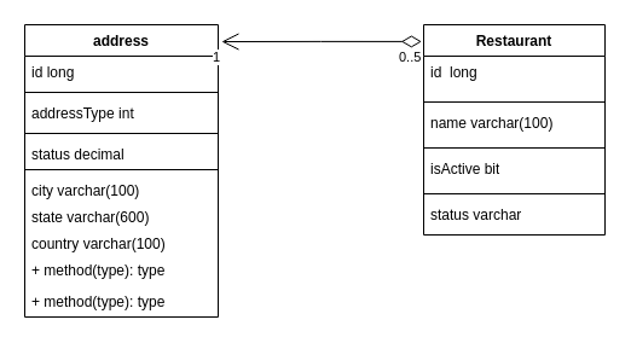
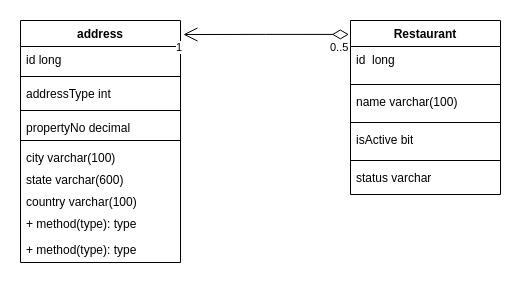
  <mxCell id="0" />
  <mxCell id="1" parent="0" />
  <mxCell id="2" value="Restaurant" style="swimlane;fontStyle=1;align=center;verticalAlign=top;childLayout=stackLayout;horizontal=1;startSize=26;horizontalStack=0;resizeParent=1;resizeParentMax=0;resizeLast=0;collapsible=1;marginBottom=0;whiteSpace=wrap;html=1;" vertex="1" parent="1"><mxGeometry x="350" y="20" width="150" height="174" as="geometry" /></mxCell>
  <mxCell id="3" value="id&amp;nbsp; long" style="text;strokeColor=none;fillColor=none;align=left;verticalAlign=top;spacingLeft=4;spacingRight=4;overflow=hidden;rotatable=0;points=[[0,0.5],[1,0.5]];portConstraint=eastwest;whiteSpace=wrap;html=1;" vertex="1" parent="2"><mxGeometry y="26" width="150" height="34" as="geometry" /></mxCell>
  <mxCell id="4" value="" style="line;strokeWidth=1;fillColor=none;align=left;verticalAlign=middle;spacingTop=-1;spacingLeft=3;spacingRight=3;rotatable=0;labelPosition=right;points=[];portConstraint=eastwest;strokeColor=inherit;" vertex="1" parent="2"><mxGeometry y="60" width="150" height="8" as="geometry" /></mxCell>
  <mxCell id="5" value="name varchar(100)" style="text;strokeColor=none;fillColor=none;align=left;verticalAlign=top;spacingLeft=4;spacingRight=4;overflow=hidden;rotatable=0;points=[[0,0.5],[1,0.5]];portConstraint=eastwest;whiteSpace=wrap;html=1;" vertex="1" parent="2"><mxGeometry y="68" width="150" height="30" as="geometry" /></mxCell>
  <mxCell id="6" value="" style="line;strokeWidth=1;fillColor=none;align=left;verticalAlign=middle;spacingTop=-1;spacingLeft=3;spacingRight=3;rotatable=0;labelPosition=right;points=[];portConstraint=eastwest;strokeColor=inherit;" vertex="1" parent="2"><mxGeometry y="98" width="150" height="8" as="geometry" /></mxCell>
  <mxCell id="7" value="isActive bit" style="text;strokeColor=none;fillColor=none;align=left;verticalAlign=top;spacingLeft=4;spacingRight=4;overflow=hidden;rotatable=0;points=[[0,0.5],[1,0.5]];portConstraint=eastwest;whiteSpace=wrap;html=1;" vertex="1" parent="2"><mxGeometry y="106" width="150" height="30" as="geometry" /></mxCell>
  <mxCell id="8" value="" style="line;strokeWidth=1;fillColor=none;align=left;verticalAlign=middle;spacingTop=-1;spacingLeft=3;spacingRight=3;rotatable=0;labelPosition=right;points=[];portConstraint=eastwest;strokeColor=inherit;" vertex="1" parent="2"><mxGeometry y="136" width="150" height="8" as="geometry" /></mxCell>
  <mxCell id="9" value="status varchar" style="text;strokeColor=none;fillColor=none;align=left;verticalAlign=top;spacingLeft=4;spacingRight=4;overflow=hidden;rotatable=0;points=[[0,0.5],[1,0.5]];portConstraint=eastwest;whiteSpace=wrap;html=1;" vertex="1" parent="2"><mxGeometry y="144" width="150" height="30" as="geometry" /></mxCell>
  <mxCell id="10" value="address" style="swimlane;fontStyle=1;align=center;verticalAlign=top;childLayout=stackLayout;horizontal=1;startSize=26;horizontalStack=0;resizeParent=1;resizeParentMax=0;resizeLast=0;collapsible=1;marginBottom=0;whiteSpace=wrap;html=1;" vertex="1" parent="1"><mxGeometry x="20" y="20" width="160" height="242" as="geometry" /></mxCell>
  <mxCell id="11" value="id long" style="text;strokeColor=none;fillColor=none;align=left;verticalAlign=top;spacingLeft=4;spacingRight=4;overflow=hidden;rotatable=0;points=[[0,0.5],[1,0.5]];portConstraint=eastwest;whiteSpace=wrap;html=1;" vertex="1" parent="10"><mxGeometry y="26" width="160" height="26" as="geometry" /></mxCell>
  <mxCell id="12" value="" style="line;strokeWidth=1;fillColor=none;align=left;verticalAlign=middle;spacingTop=-1;spacingLeft=3;spacingRight=3;rotatable=0;labelPosition=right;points=[];portConstraint=eastwest;strokeColor=inherit;" vertex="1" parent="10"><mxGeometry y="52" width="160" height="8" as="geometry" /></mxCell>
  <mxCell id="13" value="addressType int" style="text;strokeColor=none;fillColor=none;align=left;verticalAlign=top;spacingLeft=4;spacingRight=4;overflow=hidden;rotatable=0;points=[[0,0.5],[1,0.5]];portConstraint=eastwest;whiteSpace=wrap;html=1;" vertex="1" parent="10"><mxGeometry y="60" width="160" height="26" as="geometry" /></mxCell>
  <mxCell id="14" value="" style="line;strokeWidth=1;fillColor=none;align=left;verticalAlign=middle;spacingTop=-1;spacingLeft=3;spacingRight=3;rotatable=0;labelPosition=right;points=[];portConstraint=eastwest;strokeColor=inherit;" vertex="1" parent="10"><mxGeometry y="86" width="160" height="8" as="geometry" /></mxCell>
- <mxCell id="15" value="status decimal" style="text;strokeColor=none;fillColor=none;align=left;verticalAlign=top;spacingLeft=4;spacingRight=4;overflow=hidden;rotatable=0;points=[[0,0.5],[1,0.5]];portConstraint=eastwest;whiteSpace=wrap;html=1;" vertex="1" parent="10"><mxGeometry y="94" width="160" height="22" as="geometry" /></mxCell>
+ <mxCell id="15" value="propertyNo decimal" style="text;strokeColor=none;fillColor=none;align=left;verticalAlign=top;spacingLeft=4;spacingRight=4;overflow=hidden;rotatable=0;points=[[0,0.5],[1,0.5]];portConstraint=eastwest;whiteSpace=wrap;html=1;" vertex="1" parent="10"><mxGeometry y="94" width="160" height="22" as="geometry" /></mxCell>
  <mxCell id="16" value="" style="line;strokeWidth=1;fillColor=none;align=left;verticalAlign=middle;spacingTop=-1;spacingLeft=3;spacingRight=3;rotatable=0;labelPosition=right;points=[];portConstraint=eastwest;strokeColor=inherit;" vertex="1" parent="10"><mxGeometry y="116" width="160" height="8" as="geometry" /></mxCell>
  <mxCell id="17" value="city varchar(100)" style="text;strokeColor=none;fillColor=none;align=left;verticalAlign=top;spacingLeft=4;spacingRight=4;overflow=hidden;rotatable=0;points=[[0,0.5],[1,0.5]];portConstraint=eastwest;whiteSpace=wrap;html=1;" vertex="1" parent="10"><mxGeometry y="124" width="160" height="22" as="geometry" /></mxCell>
  <mxCell id="18" value="state varchar(600)" style="text;strokeColor=none;fillColor=none;align=left;verticalAlign=top;spacingLeft=4;spacingRight=4;overflow=hidden;rotatable=0;points=[[0,0.5],[1,0.5]];portConstraint=eastwest;whiteSpace=wrap;html=1;" vertex="1" parent="10"><mxGeometry y="146" width="160" height="22" as="geometry" /></mxCell>
  <mxCell id="19" value="country varchar(100)" style="text;strokeColor=none;fillColor=none;align=left;verticalAlign=top;spacingLeft=4;spacingRight=4;overflow=hidden;rotatable=0;points=[[0,0.5],[1,0.5]];portConstraint=eastwest;whiteSpace=wrap;html=1;" vertex="1" parent="10"><mxGeometry y="168" width="160" height="22" as="geometry" /></mxCell>
  <mxCell id="20" value="+ method(type): type" style="text;strokeColor=none;fillColor=none;align=left;verticalAlign=top;spacingLeft=4;spacingRight=4;overflow=hidden;rotatable=0;points=[[0,0.5],[1,0.5]];portConstraint=eastwest;whiteSpace=wrap;html=1;" vertex="1" parent="10"><mxGeometry y="190" width="160" height="26" as="geometry" /></mxCell>
  <mxCell id="21" value="+ method(type): type" style="text;strokeColor=none;fillColor=none;align=left;verticalAlign=top;spacingLeft=4;spacingRight=4;overflow=hidden;rotatable=0;points=[[0,0.5],[1,0.5]];portConstraint=eastwest;whiteSpace=wrap;html=1;" vertex="1" parent="10"><mxGeometry y="216" width="160" height="26" as="geometry" /></mxCell>
  <mxCell id="22" value="" style="endArrow=open;html=1;endSize=12;startArrow=diamondThin;startSize=14;startFill=0;edgeStyle=orthogonalEdgeStyle;rounded=0;entryX=1.018;entryY=0.058;entryDx=0;entryDy=0;entryPerimeter=0;exitX=-0.011;exitY=0.08;exitDx=0;exitDy=0;exitPerimeter=0;" edge="1" parent="1" source="2" target="10"><mxGeometry x="0.171" y="96" relative="1" as="geometry"><mxPoint x="320" y="34" as="sourcePoint" /><mxPoint x="340" y="50" as="targetPoint" /><mxPoint as="offset" /></mxGeometry></mxCell>
  <mxCell id="23" value="0..5" style="edgeLabel;resizable=0;html=1;align=left;verticalAlign=top;" connectable="0" vertex="1" parent="22"><mxGeometry x="-1" relative="1" as="geometry"><mxPoint x="-20" as="offset" /></mxGeometry></mxCell>
  <mxCell id="24" value="1" style="edgeLabel;resizable=0;html=1;align=right;verticalAlign=top;" connectable="0" vertex="1" parent="22"><mxGeometry x="1" relative="1" as="geometry" /></mxCell>
